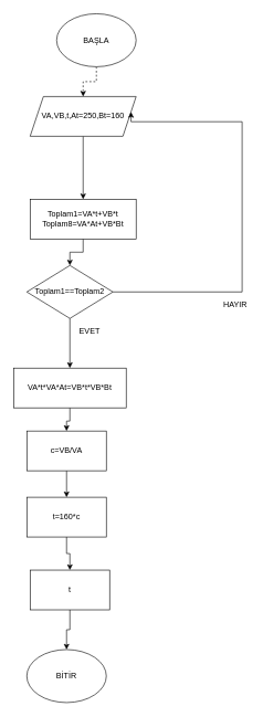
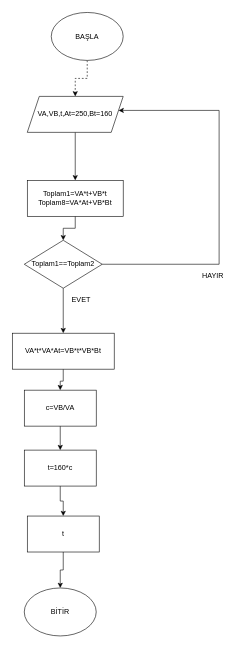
  <mxCell id="0" />
  <mxCell id="1" parent="0" />
  <mxCell id="2" value="" style="edgeStyle=orthogonalEdgeStyle;rounded=0;orthogonalLoop=1;jettySize=auto;html=1;dashed=1;" edge="1" parent="1" source="3" target="7"><mxGeometry relative="1" as="geometry" /></mxCell>
  <mxCell id="3" value="BAŞLA" style="ellipse;whiteSpace=wrap;html=1;" vertex="1" parent="1"><mxGeometry x="85" y="20" width="120" height="80" as="geometry" /></mxCell>
  <mxCell id="4" value="" style="edgeStyle=orthogonalEdgeStyle;rounded=0;orthogonalLoop=1;jettySize=auto;html=1;" edge="1" parent="1" source="5" target="10"><mxGeometry relative="1" as="geometry" /></mxCell>
  <mxCell id="5" value="Toplam1=VA*t+VB*t&lt;br&gt;Toplam8=VA*At+VB*Bt" style="rounded=0;whiteSpace=wrap;html=1;" vertex="1" parent="1"><mxGeometry x="45" y="300" width="160" height="60" as="geometry" /></mxCell>
  <mxCell id="6" value="" style="edgeStyle=orthogonalEdgeStyle;rounded=0;orthogonalLoop=1;jettySize=auto;html=1;" edge="1" parent="1" source="7" target="5"><mxGeometry relative="1" as="geometry" /></mxCell>
- <mxCell id="7" value="VA,VB,t,At=250,Bt=160" style="shape=parallelogram;perimeter=parallelogramPerimeter;whiteSpace=wrap;html=1;fixedSize=1;size=20;" vertex="1" parent="1"><mxGeometry x="45" y="145" width="160" height="60" as="geometry" /></mxCell>
+ <mxCell id="7" value="VA,VB,t,At=250,Bt=160" style="shape=parallelogram;perimeter=parallelogramPerimeter;whiteSpace=wrap;html=1;fixedSize=1;size=20;" vertex="1" parent="1"><mxGeometry x="45" y="160" width="160" height="60" as="geometry" /></mxCell>
  <mxCell id="8" value="" style="edgeStyle=orthogonalEdgeStyle;rounded=0;orthogonalLoop=1;jettySize=auto;html=1;" edge="1" parent="1" source="10" target="12"><mxGeometry relative="1" as="geometry" /></mxCell>
  <mxCell id="9" style="edgeStyle=orthogonalEdgeStyle;rounded=0;orthogonalLoop=1;jettySize=auto;html=1;entryX=0.952;entryY=0.39;entryDx=0;entryDy=0;entryPerimeter=0;" edge="1" parent="1" source="10" target="7"><mxGeometry relative="1" as="geometry"><mxPoint x="275" y="170" as="targetPoint" /><Array as="points"><mxPoint x="365" y="440" /><mxPoint x="365" y="183" /></Array></mxGeometry></mxCell>
  <mxCell id="10" value="Toplam1==Toplam2" style="rhombus;whiteSpace=wrap;html=1;" vertex="1" parent="1"><mxGeometry x="40" y="400" width="130" height="80" as="geometry" /></mxCell>
  <mxCell id="11" value="" style="edgeStyle=orthogonalEdgeStyle;rounded=0;orthogonalLoop=1;jettySize=auto;html=1;" edge="1" parent="1" source="12" target="15"><mxGeometry relative="1" as="geometry" /></mxCell>
  <mxCell id="12" value="VA*t*VA*At=VB*t*VB*Bt" style="rounded=0;whiteSpace=wrap;html=1;" vertex="1" parent="1"><mxGeometry x="20" y="555" width="170" height="60" as="geometry" /></mxCell>
  <mxCell id="13" value="EVET" style="text;html=1;strokeColor=none;fillColor=none;align=center;verticalAlign=middle;whiteSpace=wrap;rounded=0;" vertex="1" parent="1"><mxGeometry x="115" y="490" width="40" height="20" as="geometry" /></mxCell>
  <mxCell id="14" value="" style="edgeStyle=orthogonalEdgeStyle;rounded=0;orthogonalLoop=1;jettySize=auto;html=1;" edge="1" parent="1" source="15" target="17"><mxGeometry relative="1" as="geometry" /></mxCell>
  <mxCell id="15" value="c=VB/VA" style="rounded=0;whiteSpace=wrap;html=1;" vertex="1" parent="1"><mxGeometry x="40" y="650" width="120" height="60" as="geometry" /></mxCell>
  <mxCell id="16" value="" style="edgeStyle=orthogonalEdgeStyle;rounded=0;orthogonalLoop=1;jettySize=auto;html=1;" edge="1" parent="1" source="17" target="19"><mxGeometry relative="1" as="geometry" /></mxCell>
  <mxCell id="17" value="t=160*c" style="rounded=0;whiteSpace=wrap;html=1;" vertex="1" parent="1"><mxGeometry x="40" y="750" width="120" height="60" as="geometry" /></mxCell>
  <mxCell id="18" value="" style="edgeStyle=orthogonalEdgeStyle;rounded=0;orthogonalLoop=1;jettySize=auto;html=1;" edge="1" parent="1" source="19" target="20"><mxGeometry relative="1" as="geometry" /></mxCell>
  <mxCell id="19" value="t" style="rounded=0;whiteSpace=wrap;html=1;" vertex="1" parent="1"><mxGeometry x="45" y="860" width="120" height="60" as="geometry" /></mxCell>
  <mxCell id="20" value="BİTİR" style="ellipse;whiteSpace=wrap;html=1;" vertex="1" parent="1"><mxGeometry x="40" y="980" width="120" height="80" as="geometry" /></mxCell>
  <mxCell id="21" value="HAYIR" style="text;html=1;strokeColor=none;fillColor=none;align=center;verticalAlign=middle;whiteSpace=wrap;rounded=0;" vertex="1" parent="1"><mxGeometry x="335" y="450" width="40" height="20" as="geometry" /></mxCell>
